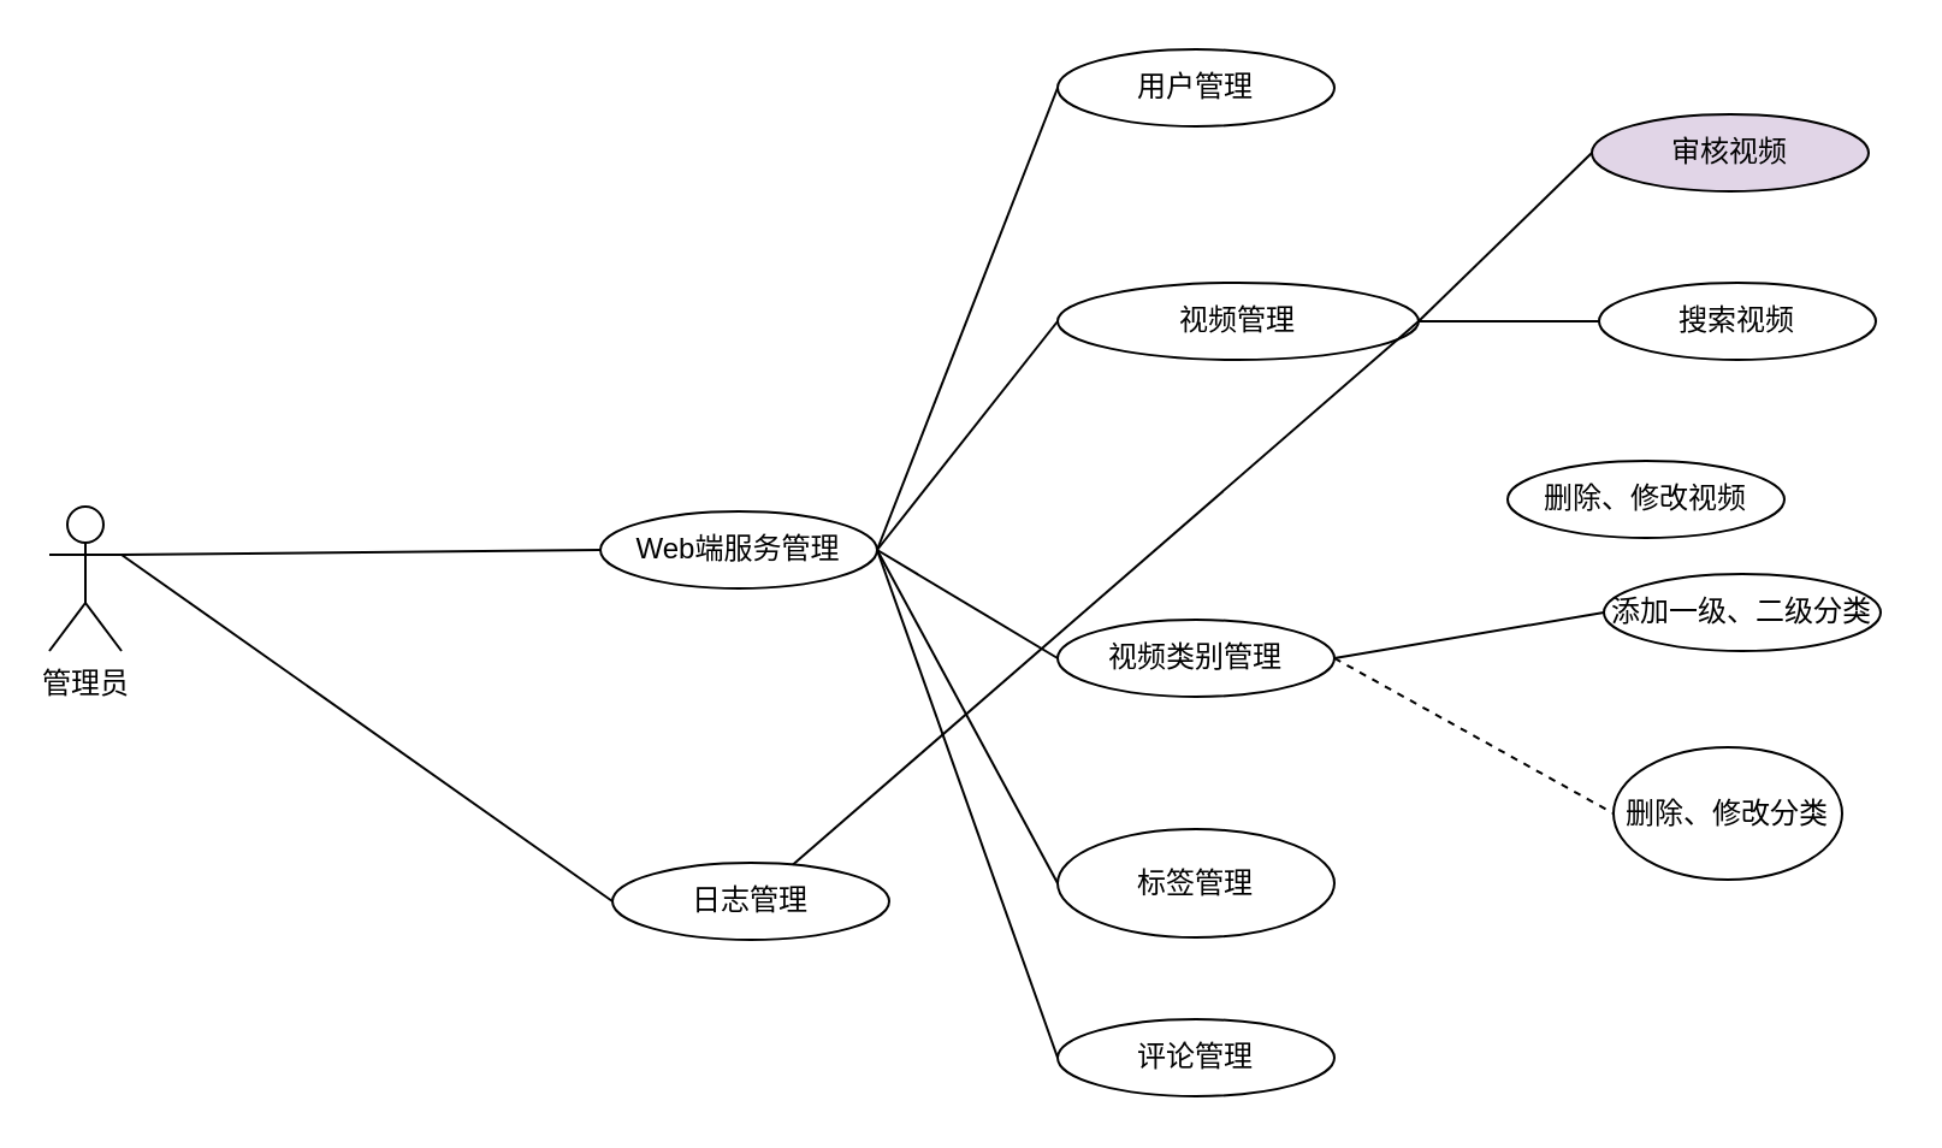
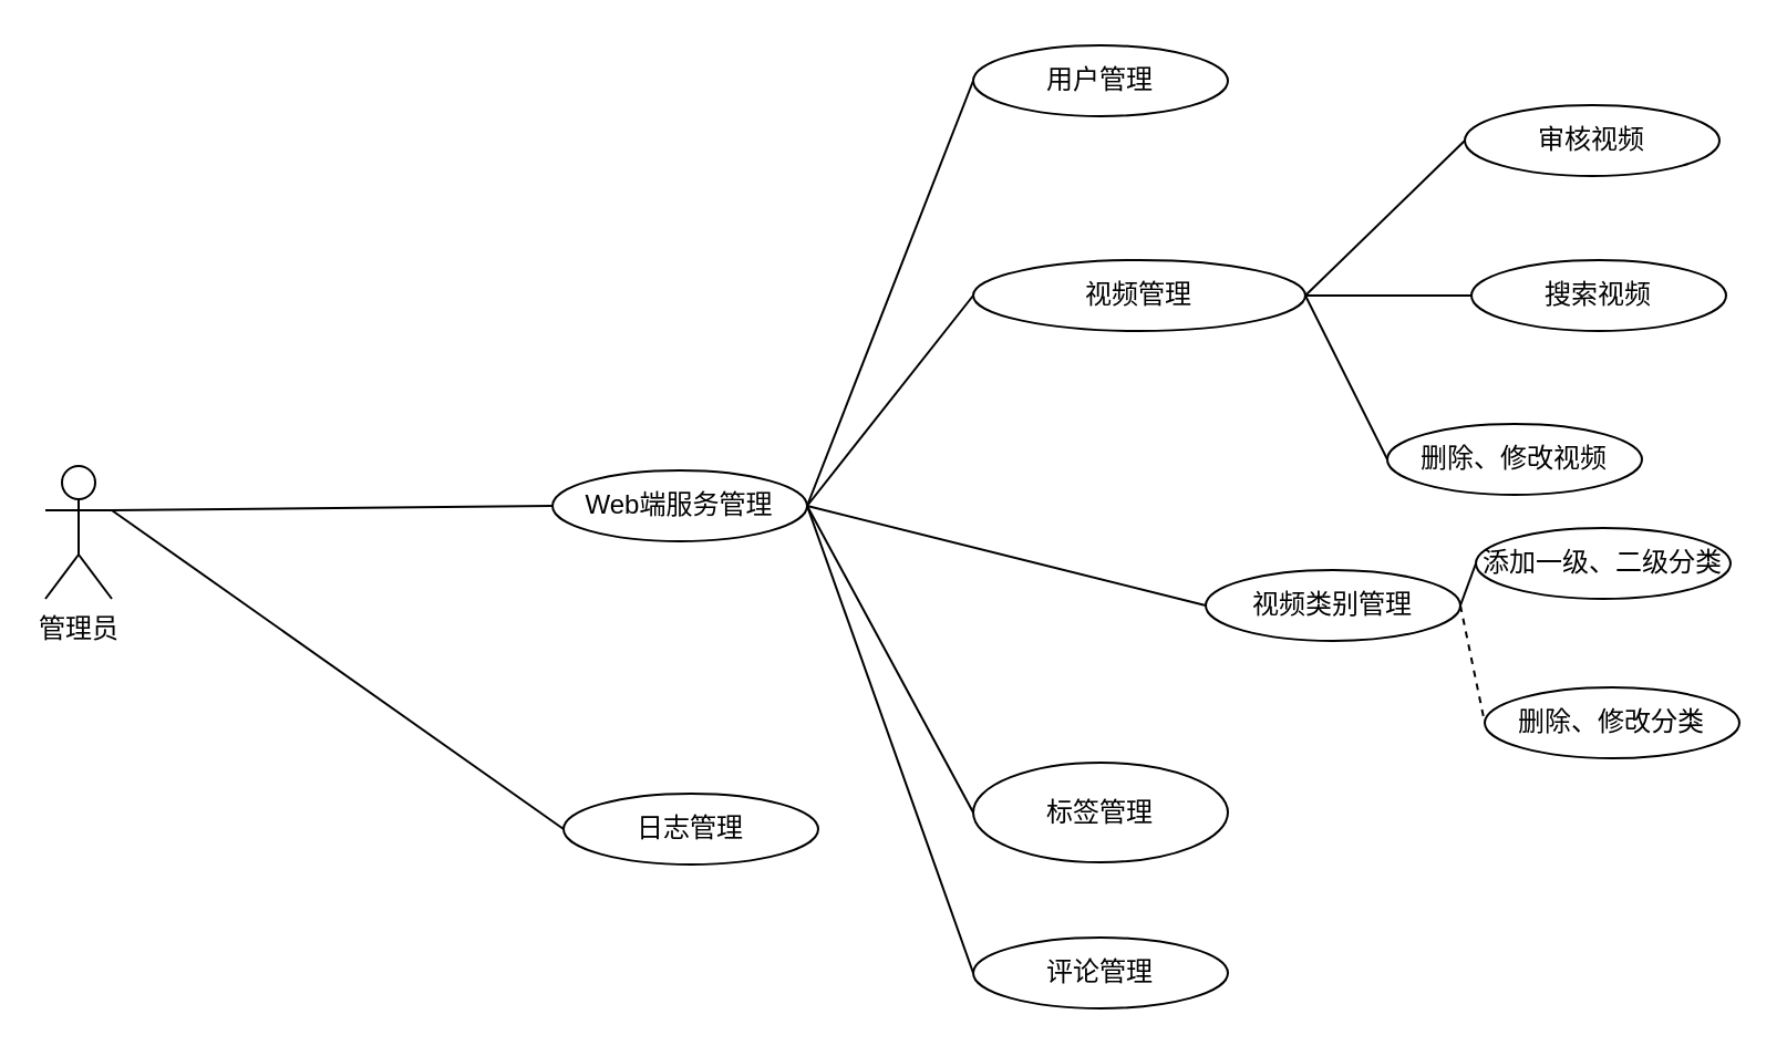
  <mxCell id="0" />
  <mxCell id="1" parent="0" />
  <mxCell id="2" value="管理员" style="shape=umlActor;verticalLabelPosition=bottom;verticalAlign=top;html=1;outlineConnect=0;" vertex="1" parent="1"><mxGeometry x="20" y="210" width="30" height="60" as="geometry" /></mxCell>
- <mxCell id="3" value="视频类别管理" style="ellipse;whiteSpace=wrap;html=1;" vertex="1" parent="1"><mxGeometry x="439" y="257" width="115" height="32" as="geometry" /></mxCell>
+ <mxCell id="3" value="视频类别管理" style="ellipse;whiteSpace=wrap;html=1;" vertex="1" parent="1"><mxGeometry x="544" y="257" width="115" height="32" as="geometry" /></mxCell>
  <mxCell id="4" value="视频管理" style="ellipse;whiteSpace=wrap;html=1;" vertex="1" parent="1"><mxGeometry x="439" y="117" width="150" height="32" as="geometry" /></mxCell>
  <mxCell id="5" value="日志管理" style="ellipse;whiteSpace=wrap;html=1;" vertex="1" parent="1"><mxGeometry x="254" y="358" width="115" height="32" as="geometry" /></mxCell>
  <mxCell id="6" value="Web端服务管理" style="ellipse;whiteSpace=wrap;html=1;" vertex="1" parent="1"><mxGeometry x="249" y="212" width="115" height="32" as="geometry" /></mxCell>
  <mxCell id="7" value="添加一级、二级分类" style="ellipse;whiteSpace=wrap;html=1;" vertex="1" parent="1"><mxGeometry x="666" y="238" width="115" height="32" as="geometry" /></mxCell>
- <mxCell id="8" value="删除、修改分类" style="ellipse;whiteSpace=wrap;html=1;" vertex="1" parent="1"><mxGeometry x="670" y="310" width="95" height="55" as="geometry" /></mxCell>
- <mxCell id="9" value="审核视频" style="ellipse;whiteSpace=wrap;html=1;fillColor=#e1d5e7;" vertex="1" parent="1"><mxGeometry x="661" y="47" width="115" height="32" as="geometry" /></mxCell>
+ <mxCell id="8" value="删除、修改分类" style="ellipse;whiteSpace=wrap;html=1;" vertex="1" parent="1"><mxGeometry x="670" y="310" width="115" height="32" as="geometry" /></mxCell>
+ <mxCell id="9" value="审核视频" style="ellipse;whiteSpace=wrap;html=1;" vertex="1" parent="1"><mxGeometry x="661" y="47" width="115" height="32" as="geometry" /></mxCell>
  <mxCell id="10" value="搜索视频" style="ellipse;whiteSpace=wrap;html=1;" vertex="1" parent="1"><mxGeometry x="664" y="117" width="115" height="32" as="geometry" /></mxCell>
  <mxCell id="11" value="删除、修改视频" style="ellipse;whiteSpace=wrap;html=1;" vertex="1" parent="1"><mxGeometry x="626" y="191" width="115" height="32" as="geometry" /></mxCell>
  <mxCell id="12" value="评论管理" style="ellipse;whiteSpace=wrap;html=1;" vertex="1" parent="1"><mxGeometry x="439" y="423" width="115" height="32" as="geometry" /></mxCell>
  <mxCell id="13" value="标签管理" style="ellipse;whiteSpace=wrap;html=1;" vertex="1" parent="1"><mxGeometry x="439" y="344" width="115" height="45" as="geometry" /></mxCell>
  <mxCell id="14" value="用户管理" style="ellipse;whiteSpace=wrap;html=1;" vertex="1" parent="1"><mxGeometry x="439" y="20" width="115" height="32" as="geometry" /></mxCell>
  <mxCell id="15" value="" style="endArrow=none;html=1;rounded=0;entryX=0;entryY=0.5;entryDx=0;entryDy=0;exitX=1;exitY=0.5;exitDx=0;exitDy=0;" edge="1" parent="1" source="6" target="3"><mxGeometry width="50" height="50" relative="1" as="geometry"><mxPoint x="356" y="415" as="sourcePoint" /><mxPoint x="259" y="80" as="targetPoint" /></mxGeometry></mxCell>
  <mxCell id="16" value="" style="endArrow=none;html=1;rounded=0;exitX=1;exitY=0.5;exitDx=0;exitDy=0;entryX=0;entryY=0.5;entryDx=0;entryDy=0;" edge="1" parent="1" source="6" target="4"><mxGeometry width="50" height="50" relative="1" as="geometry"><mxPoint x="60" y="240" as="sourcePoint" /><mxPoint x="263" y="187" as="targetPoint" /></mxGeometry></mxCell>
  <mxCell id="17" value="" style="endArrow=none;html=1;rounded=0;entryX=0;entryY=0.5;entryDx=0;entryDy=0;exitX=1;exitY=0.333;exitDx=0;exitDy=0;exitPerimeter=0;" edge="1" parent="1" source="2" target="5"><mxGeometry width="50" height="50" relative="1" as="geometry"><mxPoint x="70" y="250" as="sourcePoint" /><mxPoint x="271" y="160" as="targetPoint" /></mxGeometry></mxCell>
  <mxCell id="18" value="" style="endArrow=none;html=1;rounded=0;entryX=0;entryY=0.5;entryDx=0;entryDy=0;exitX=1;exitY=0.333;exitDx=0;exitDy=0;exitPerimeter=0;" edge="1" parent="1" source="2" target="6"><mxGeometry width="50" height="50" relative="1" as="geometry"><mxPoint x="80" y="260" as="sourcePoint" /><mxPoint x="281" y="170" as="targetPoint" /></mxGeometry></mxCell>
  <mxCell id="19" value="" style="endArrow=none;html=1;rounded=0;entryX=0;entryY=0.5;entryDx=0;entryDy=0;exitX=1;exitY=0.5;exitDx=0;exitDy=0;" edge="1" parent="1" source="3" target="7"><mxGeometry width="50" height="50" relative="1" as="geometry"><mxPoint x="60" y="240" as="sourcePoint" /><mxPoint x="264" y="68" as="targetPoint" /></mxGeometry></mxCell>
  <mxCell id="20" value="" style="endArrow=none;html=1;rounded=0;entryX=0;entryY=0.5;entryDx=0;entryDy=0;exitX=1;exitY=0.5;exitDx=0;exitDy=0;dashed=1;" edge="1" parent="1" source="3" target="8"><mxGeometry width="50" height="50" relative="1" as="geometry"><mxPoint x="376" y="150" as="sourcePoint" /><mxPoint x="463" y="118" as="targetPoint" /></mxGeometry></mxCell>
  <mxCell id="21" value="" style="endArrow=none;html=1;rounded=0;exitX=1;exitY=0.5;exitDx=0;exitDy=0;entryX=0;entryY=0.5;entryDx=0;entryDy=0;" edge="1" parent="1" source="4" target="9"><mxGeometry width="50" height="50" relative="1" as="geometry"><mxPoint x="386" y="160" as="sourcePoint" /><mxPoint x="473" y="128" as="targetPoint" /></mxGeometry></mxCell>
  <mxCell id="22" value="" style="endArrow=none;html=1;rounded=0;exitX=1;exitY=0.5;exitDx=0;exitDy=0;entryX=0;entryY=0.5;entryDx=0;entryDy=0;" edge="1" parent="1" source="4" target="10"><mxGeometry width="50" height="50" relative="1" as="geometry"><mxPoint x="376" y="250" as="sourcePoint" /><mxPoint x="463" y="218" as="targetPoint" /></mxGeometry></mxCell>
- <mxCell id="23" value="" style="endArrow=none;html=1;rounded=0;exitX=1;exitY=0.5;exitDx=0;exitDy=0;" edge="1" parent="1" source="4" target="5"><mxGeometry width="50" height="50" relative="1" as="geometry"><mxPoint x="386" y="260" as="sourcePoint" /><mxPoint x="473" y="228" as="targetPoint" /></mxGeometry></mxCell>
+ <mxCell id="23" value="" style="endArrow=none;html=1;rounded=0;exitX=1;exitY=0.5;exitDx=0;exitDy=0;entryX=0;entryY=0.5;entryDx=0;entryDy=0;" edge="1" parent="1" source="4" target="11"><mxGeometry width="50" height="50" relative="1" as="geometry"><mxPoint x="386" y="260" as="sourcePoint" /><mxPoint x="473" y="228" as="targetPoint" /></mxGeometry></mxCell>
  <mxCell id="24" value="" style="endArrow=none;html=1;rounded=0;exitX=1;exitY=0.5;exitDx=0;exitDy=0;entryX=0;entryY=0.5;entryDx=0;entryDy=0;" edge="1" parent="1" source="6" target="14"><mxGeometry width="50" height="50" relative="1" as="geometry"><mxPoint x="396" y="270" as="sourcePoint" /><mxPoint x="483" y="238" as="targetPoint" /></mxGeometry></mxCell>
  <mxCell id="25" value="" style="endArrow=none;html=1;rounded=0;exitX=1;exitY=0.5;exitDx=0;exitDy=0;entryX=0;entryY=0.5;entryDx=0;entryDy=0;" edge="1" parent="1" source="6" target="13"><mxGeometry width="50" height="50" relative="1" as="geometry"><mxPoint x="406" y="280" as="sourcePoint" /><mxPoint x="493" y="248" as="targetPoint" /></mxGeometry></mxCell>
  <mxCell id="26" value="" style="endArrow=none;html=1;rounded=0;exitX=1;exitY=0.5;exitDx=0;exitDy=0;entryX=0;entryY=0.5;entryDx=0;entryDy=0;" edge="1" parent="1" source="6" target="12"><mxGeometry width="50" height="50" relative="1" as="geometry"><mxPoint x="416" y="290" as="sourcePoint" /><mxPoint x="451" y="500" as="targetPoint" /></mxGeometry></mxCell>
